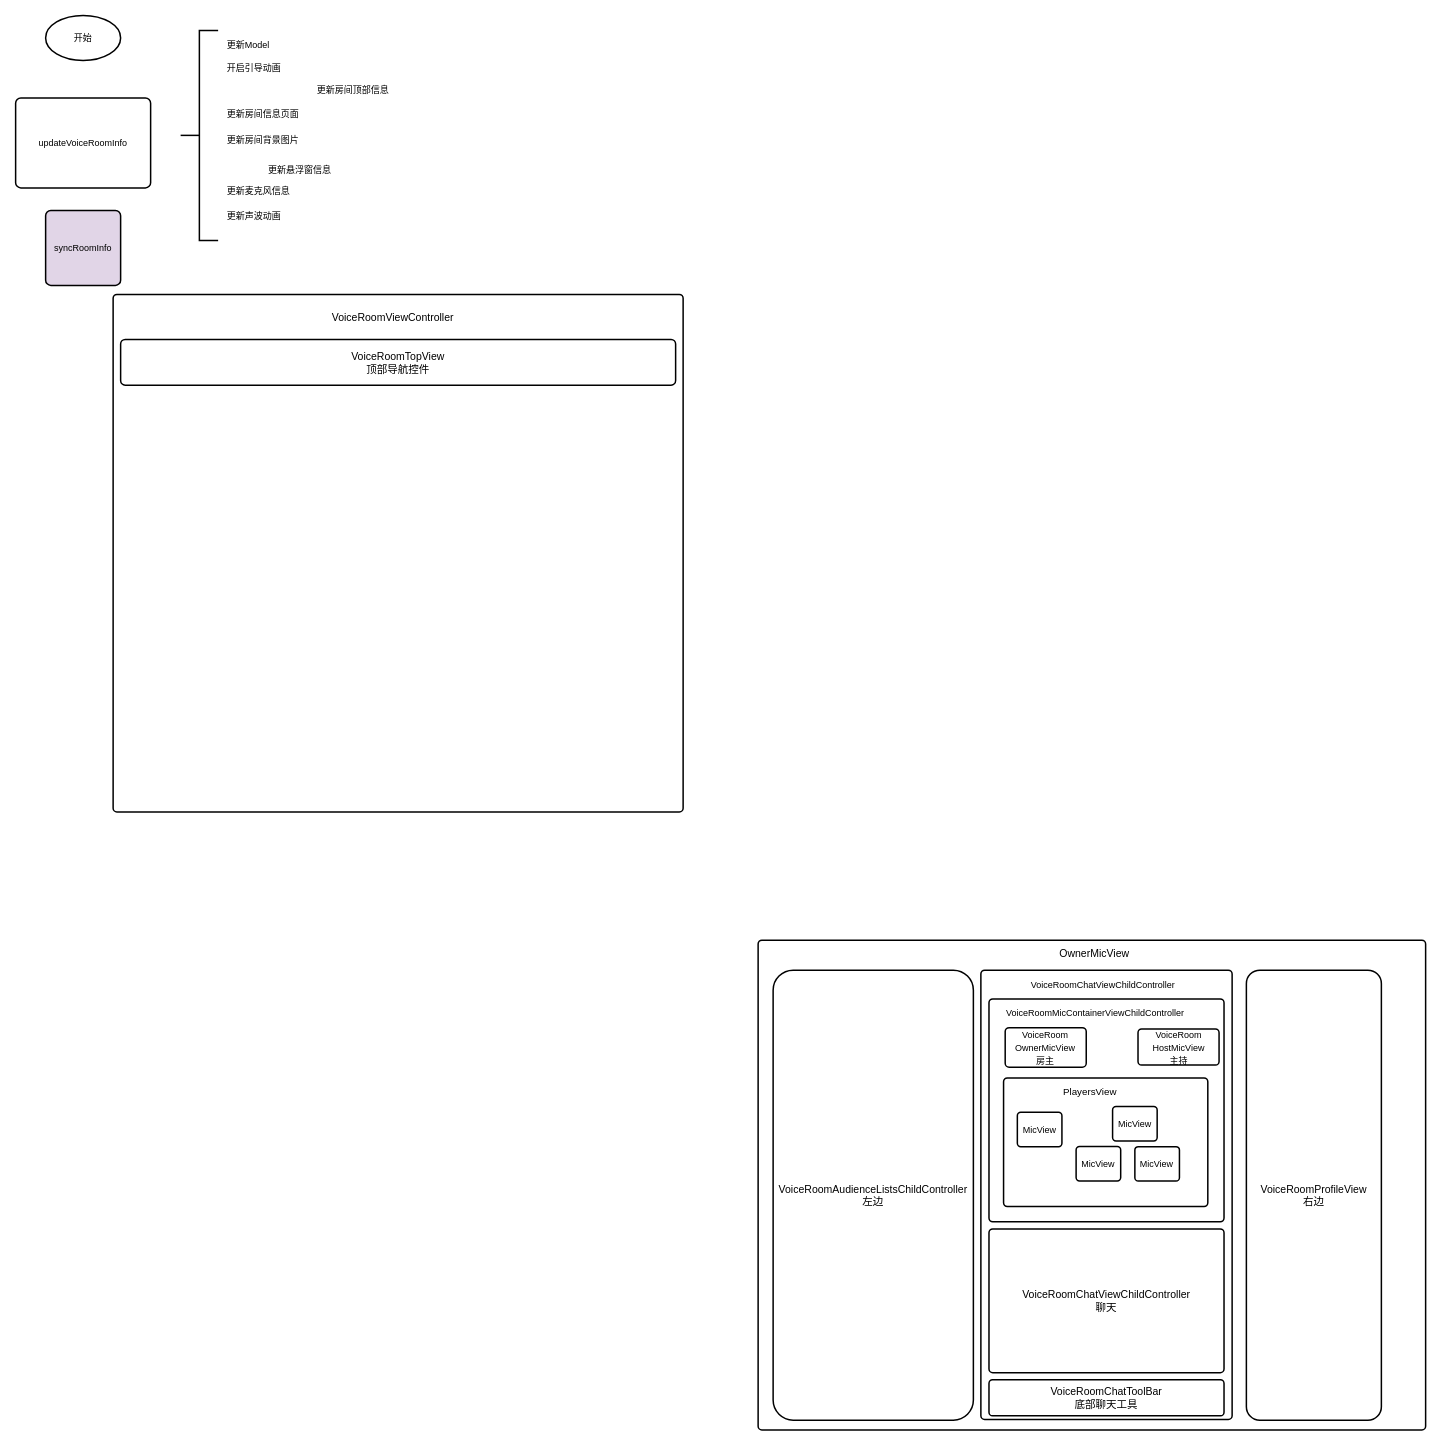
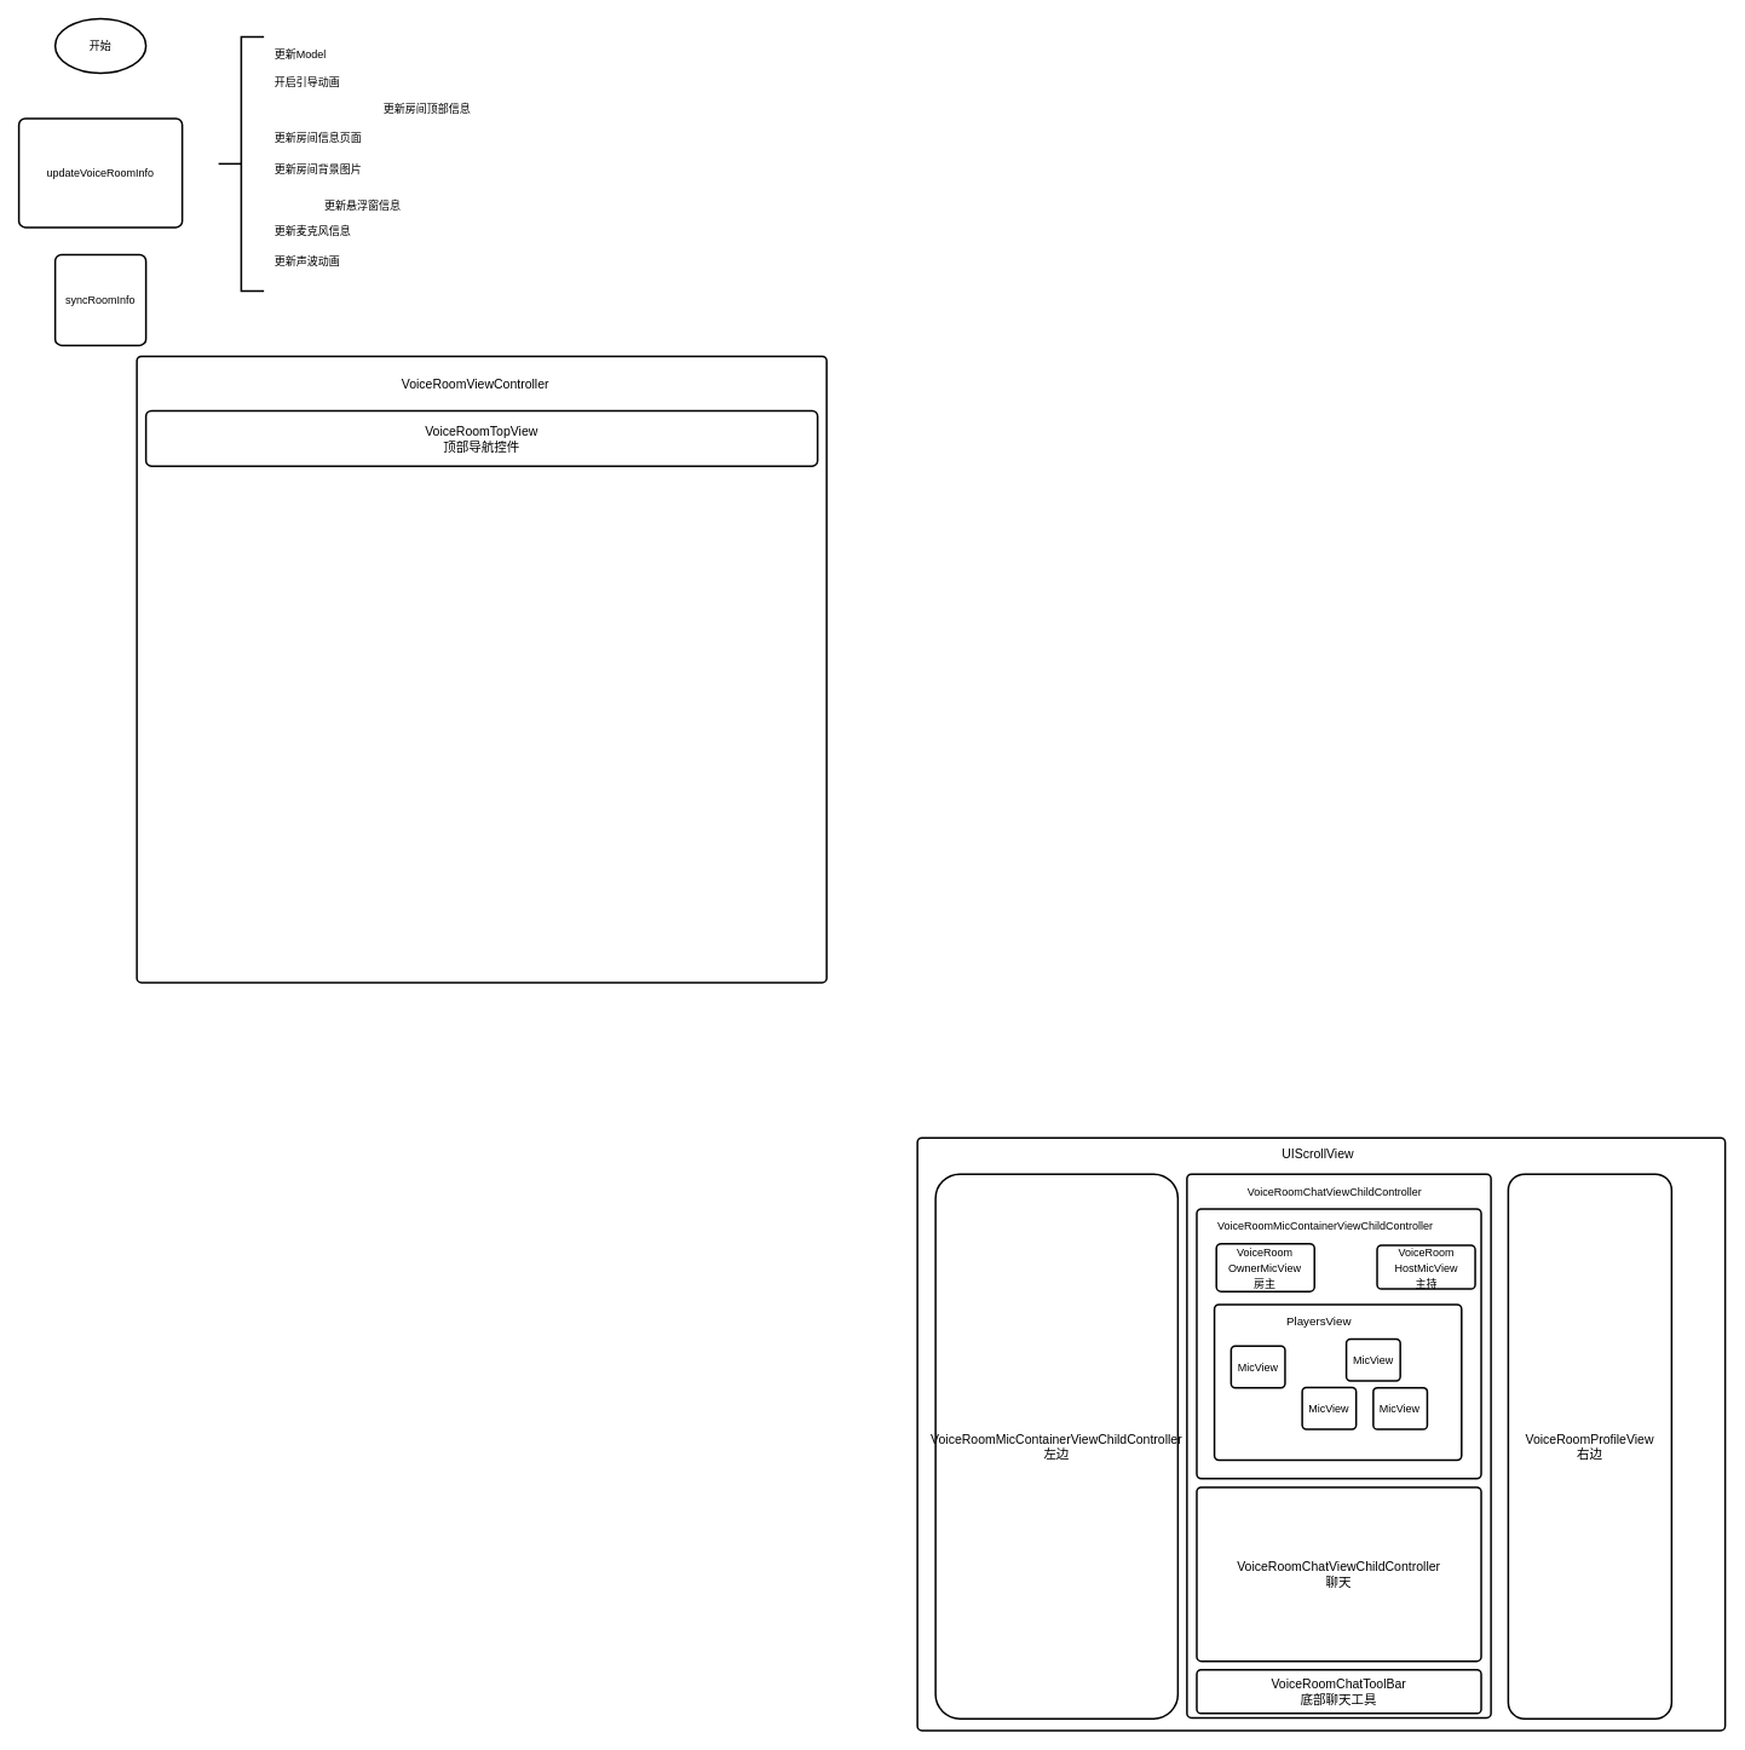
  <mxCell id="0" />
  <mxCell id="1" parent="0" />
  <mxCell id="2" value="开始" style="strokeWidth=2;html=1;shape=mxgraph.flowchart.start_1;whiteSpace=wrap;" parent="1" vertex="1"><mxGeometry x="60" y="20" width="100" height="60" as="geometry" /></mxCell>
- <mxCell id="3" value="syncRoomInfo" style="rounded=1;whiteSpace=wrap;html=1;absoluteArcSize=1;arcSize=14;strokeWidth=2;fillColor=#e1d5e7;" parent="1" vertex="1"><mxGeometry x="60" y="280" width="100" height="100" as="geometry" /></mxCell>
+ <mxCell id="3" value="syncRoomInfo" style="rounded=1;whiteSpace=wrap;html=1;absoluteArcSize=1;arcSize=14;strokeWidth=2;" parent="1" vertex="1"><mxGeometry x="60" y="280" width="100" height="100" as="geometry" /></mxCell>
  <mxCell id="4" value="updateVoiceRoomInfo" style="rounded=1;whiteSpace=wrap;html=1;absoluteArcSize=1;arcSize=14;strokeWidth=2;" parent="1" vertex="1"><mxGeometry x="20" y="130" width="180" height="120" as="geometry" /></mxCell>
  <mxCell id="5" value="" style="strokeWidth=2;html=1;shape=mxgraph.flowchart.annotation_2;align=left;labelPosition=right;pointerEvents=1;" parent="1" vertex="1"><mxGeometry x="240" y="40" width="50" height="280" as="geometry" /></mxCell>
  <mxCell id="6" value="更新Model" style="text;html=1;resizable=0;points=[];autosize=1;align=left;verticalAlign=top;spacingTop=-4;" parent="1" vertex="1"><mxGeometry x="300" y="50" width="70" height="20" as="geometry" /></mxCell>
  <mxCell id="7" value="开启引导动画" style="text;html=1;resizable=0;points=[];autosize=1;align=left;verticalAlign=top;spacingTop=-4;" parent="1" vertex="1"><mxGeometry x="300" y="80" width="90" height="20" as="geometry" /></mxCell>
  <mxCell id="8" value="更新房间顶部信息" style="text;html=1;resizable=0;points=[];autosize=1;align=left;verticalAlign=top;spacingTop=-4;" parent="1" vertex="1"><mxGeometry x="420" y="110" width="110" height="20" as="geometry" /></mxCell>
  <mxCell id="9" value="更新房间背景图片" style="text;html=1;resizable=0;points=[];autosize=1;align=left;verticalAlign=top;spacingTop=-4;" parent="1" vertex="1"><mxGeometry x="300" y="177" width="110" height="20" as="geometry" /></mxCell>
  <mxCell id="10" value="更新房间信息页面" style="text;html=1;resizable=0;points=[];autosize=1;align=left;verticalAlign=top;spacingTop=-4;" parent="1" vertex="1"><mxGeometry x="300" y="142" width="110" height="20" as="geometry" /></mxCell>
  <mxCell id="11" value="更新悬浮窗信息" style="text;html=1;resizable=0;points=[];autosize=1;align=left;verticalAlign=top;spacingTop=-4;" parent="1" vertex="1"><mxGeometry x="355" y="217" width="100" height="20" as="geometry" /></mxCell>
  <mxCell id="12" value="更新麦克风信息" style="text;html=1;resizable=0;points=[];autosize=1;align=left;verticalAlign=top;spacingTop=-4;" parent="1" vertex="1"><mxGeometry x="300" y="245" width="100" height="20" as="geometry" /></mxCell>
  <mxCell id="13" value="更新声波动画" style="text;html=1;resizable=0;points=[];autosize=1;align=left;verticalAlign=top;spacingTop=-4;" parent="1" vertex="1"><mxGeometry x="300" y="278" width="90" height="20" as="geometry" /></mxCell>
  <mxCell id="14" value="" style="rounded=1;absoluteArcSize=1;html=1;strokeWidth=2;arcSize=10;fontSize=14;fillColor=none;" vertex="1" parent="1"><mxGeometry x="150" y="392" width="760" height="690" as="geometry" /></mxCell>
  <mxCell id="15" value="" style="html=1;strokeWidth=2;shape=mxgraph.er.anchor;fontSize=14;whiteSpace=wrap;" vertex="1" parent="14"><mxGeometry width="380" height="690" as="geometry" /></mxCell>
  <mxCell id="16" value="VoiceRoomViewController" style="text;html=1;resizable=0;points=[];autosize=1;align=left;verticalAlign=top;spacingTop=-4;fontSize=14;" vertex="1" parent="14"><mxGeometry x="290" y="19.794" width="180" height="20" as="geometry" /></mxCell>
  <mxCell id="17" value="VoiceRoomTopView&lt;br&gt;顶部导航控件" style="strokeWidth=2;rounded=1;arcSize=10;whiteSpace=wrap;html=1;align=center;fontSize=14;fillColor=none;" vertex="1" parent="14"><mxGeometry x="10" y="60" width="740" height="61" as="geometry" /></mxCell>
  <mxCell id="18" value="" style="rounded=1;absoluteArcSize=1;html=1;strokeWidth=2;arcSize=10;fontSize=14;fillColor=none;" vertex="1" parent="1"><mxGeometry x="1010" y="1253" width="890" height="653" as="geometry" /></mxCell>
  <mxCell id="19" value="" style="html=1;strokeWidth=2;shape=mxgraph.er.anchor;fontSize=14;whiteSpace=wrap;" vertex="1" parent="18"><mxGeometry width="445.0" height="398" as="geometry" /></mxCell>
  <mxCell id="20" value="VoiceRoomProfileView&lt;br&gt;右边" style="strokeWidth=2;rounded=1;arcSize=10;whiteSpace=wrap;html=1;align=center;fontSize=14;fillColor=none;" vertex="1" parent="18"><mxGeometry x="651" y="40" width="180" height="600" as="geometry" /></mxCell>
- <mxCell id="21" value="VoiceRoomAudienceListsChildController&lt;br&gt;左边" style="strokeWidth=2;rounded=1;arcSize=10;whiteSpace=wrap;html=1;align=center;fontSize=14;fillColor=none;" vertex="1" parent="18"><mxGeometry x="20" y="40" width="267" height="600" as="geometry" /></mxCell>
+ <mxCell id="21" value="VoiceRoomMicContainerViewChildController&lt;br&gt;左边" style="strokeWidth=2;rounded=1;arcSize=10;whiteSpace=wrap;html=1;align=center;fontSize=14;fillColor=none;" vertex="1" parent="18"><mxGeometry x="20" y="40" width="267" height="600" as="geometry" /></mxCell>
  <mxCell id="22" value="" style="rounded=1;absoluteArcSize=1;html=1;strokeWidth=2;arcSize=10;fontSize=13;fillColor=none;" vertex="1" parent="18"><mxGeometry x="297" y="40" width="335" height="599" as="geometry" /></mxCell>
  <mxCell id="23" value="" style="html=1;strokeWidth=2;shape=mxgraph.er.anchor;fontSize=14;whiteSpace=wrap;" vertex="1" parent="22"><mxGeometry width="167.5" height="599" as="geometry" /></mxCell>
  <mxCell id="24" value="VoiceRoomChatViewChildController&lt;br&gt;聊天" style="rounded=1;absoluteArcSize=1;html=1;strokeWidth=2;arcSize=10;fontSize=14;whiteSpace=wrap;points=[];strokeColor=inherit;fillColor=inherit;" vertex="1" parent="22"><mxGeometry x="10.806" y="345.024" width="313.387" height="191.68" as="geometry" /></mxCell>
  <mxCell id="25" value="VoiceRoomChatViewChildController&lt;br&gt;" style="text;html=1;resizable=0;points=[];autosize=1;align=left;verticalAlign=top;spacingTop=-4;" vertex="1" parent="22"><mxGeometry x="64.839" y="9.584" width="210" height="20" as="geometry" /></mxCell>
  <mxCell id="26" value="VoiceRoomChatToolBar&lt;br&gt;底部聊天工具" style="strokeWidth=2;rounded=1;arcSize=10;whiteSpace=wrap;html=1;align=center;fontSize=14;fillColor=none;" vertex="1" parent="22"><mxGeometry x="10.806" y="546.288" width="313.387" height="47.92" as="geometry" /></mxCell>
  <mxCell id="27" value="" style="rounded=1;absoluteArcSize=1;html=1;strokeWidth=2;arcSize=10;fontSize=14;fillColor=none;" vertex="1" parent="22"><mxGeometry x="10.806" y="38.336" width="313.387" height="297.104" as="geometry" /></mxCell>
  <mxCell id="28" value="" style="html=1;strokeWidth=2;shape=mxgraph.er.anchor;fontSize=14;whiteSpace=wrap;" vertex="1" parent="27"><mxGeometry width="156.694" height="267.394" as="geometry" /></mxCell>
  <mxCell id="29" value="&lt;font style=&quot;font-size: 12px&quot;&gt;VoiceRoom&lt;br&gt;OwnerMicView&lt;br&gt;房主&lt;/font&gt;" style="strokeWidth=2;rounded=1;arcSize=10;whiteSpace=wrap;html=1;align=center;fontSize=14;fillColor=none;" vertex="1" parent="27"><mxGeometry x="21.613" y="38.336" width="108.065" height="52.712" as="geometry" /></mxCell>
  <mxCell id="30" value="&lt;font style=&quot;font-size: 12px&quot;&gt;VoiceRoom&lt;br&gt;HostMicView&lt;br&gt;主持&lt;/font&gt;" style="strokeWidth=2;rounded=1;arcSize=10;whiteSpace=wrap;html=1;align=center;fontSize=14;fillColor=none;" vertex="1" parent="27"><mxGeometry x="198.71" y="40.253" width="108.065" height="47.92" as="geometry" /></mxCell>
  <mxCell id="31" value="&lt;font style=&quot;font-size: 12px&quot;&gt;VoiceRoomMicContainerViewChildController&lt;/font&gt;" style="text;html=1;resizable=0;points=[];autosize=1;align=left;verticalAlign=top;spacingTop=-4;fontSize=14;" vertex="1" parent="27"><mxGeometry x="21.613" y="6.367" width="250" height="20" as="geometry" /></mxCell>
  <mxCell id="32" value="" style="rounded=1;absoluteArcSize=1;html=1;strokeWidth=2;arcSize=10;fontSize=14;fillColor=none;" vertex="1" parent="27"><mxGeometry x="19.452" y="105.424" width="272.323" height="171.554" as="geometry" /></mxCell>
  <mxCell id="33" value="" style="html=1;strokeWidth=2;shape=mxgraph.er.anchor;fontSize=14;whiteSpace=wrap;" vertex="1" parent="32"><mxGeometry width="136.161" height="171.554" as="geometry" /></mxCell>
  <mxCell id="34" value="PlayersView" style="text;html=1;resizable=0;points=[];autosize=1;align=left;verticalAlign=top;spacingTop=-4;fontSize=13;" vertex="1" parent="32"><mxGeometry x="77.806" y="8.006" width="90" height="20" as="geometry" /></mxCell>
  <mxCell id="35" value="&lt;font style=&quot;font-size: 12px&quot;&gt;MicView&lt;/font&gt;" style="strokeWidth=2;rounded=1;arcSize=10;whiteSpace=wrap;html=1;align=center;fontSize=14;fillColor=none;" vertex="1" parent="32"><mxGeometry x="18.371" y="45.748" width="59.435" height="45.924" as="geometry" /></mxCell>
  <mxCell id="36" value="&lt;font style=&quot;font-size: 12px&quot;&gt;MicView&lt;/font&gt;" style="strokeWidth=2;rounded=1;arcSize=10;whiteSpace=wrap;html=1;align=center;fontSize=14;fillColor=none;" vertex="1" parent="32"><mxGeometry x="96.718" y="91.495" width="59.435" height="45.924" as="geometry" /></mxCell>
  <mxCell id="37" value="&lt;font style=&quot;font-size: 12px&quot;&gt;MicView&lt;/font&gt;" style="strokeWidth=2;rounded=1;arcSize=10;whiteSpace=wrap;html=1;align=center;fontSize=14;fillColor=none;" vertex="1" parent="32"><mxGeometry x="145.347" y="38.006" width="59.435" height="45.924" as="geometry" /></mxCell>
  <mxCell id="38" value="&lt;font style=&quot;font-size: 12px&quot;&gt;MicView&lt;/font&gt;" style="strokeWidth=2;rounded=1;arcSize=10;whiteSpace=wrap;html=1;align=center;fontSize=14;fillColor=none;" vertex="1" parent="32"><mxGeometry x="175.065" y="91.583" width="59.435" height="45.924" as="geometry" /></mxCell>
- <mxCell id="39" value="OwnerMicView" style="text;html=1;resizable=0;points=[];autosize=1;align=left;verticalAlign=top;spacingTop=-4;fontSize=14;" vertex="1" parent="18"><mxGeometry x="400" y="7" width="90" height="20" as="geometry" /></mxCell>
+ <mxCell id="39" value="UIScrollView" style="text;html=1;resizable=0;points=[];autosize=1;align=left;verticalAlign=top;spacingTop=-4;fontSize=14;" vertex="1" parent="18"><mxGeometry x="400" y="7" width="90" height="20" as="geometry" /></mxCell>
